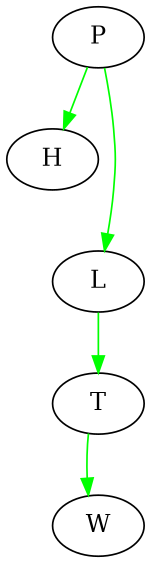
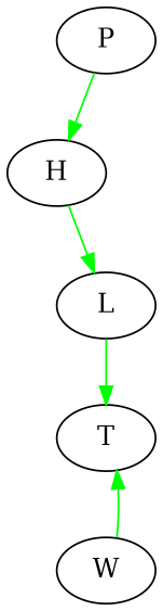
  digraph {
    rankdir=TB
    edge [color=green]
    P
    H
    L
    T
    W
    P -> H
-   P -> L
+   H -> L
    L -> T
-   T -> W
+   W -> T
  }
